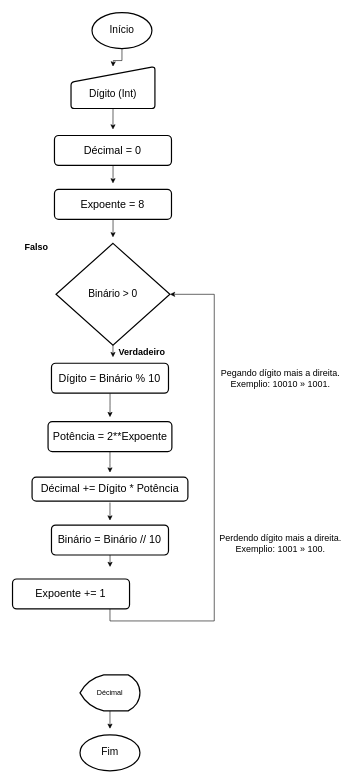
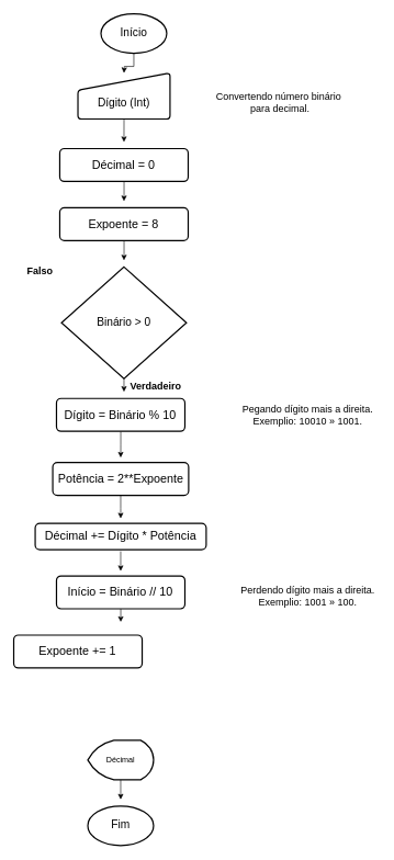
  <mxCell id="0" />
  <mxCell id="1" parent="0" />
  <mxCell id="2" style="edgeStyle=orthogonalEdgeStyle;rounded=0;orthogonalLoop=1;jettySize=auto;html=1;fontSize=17;" parent="1" source="3" edge="1"><mxGeometry relative="1" as="geometry"><mxPoint x="188" y="110" as="targetPoint" /></mxGeometry></mxCell>
  <mxCell id="3" value="Início" style="strokeWidth=2;html=1;shape=mxgraph.flowchart.start_1;whiteSpace=wrap;fontSize=17;" parent="1" vertex="1"><mxGeometry x="153" y="20" width="100" height="60" as="geometry" /></mxCell>
  <mxCell id="4" style="edgeStyle=orthogonalEdgeStyle;rounded=0;orthogonalLoop=1;jettySize=auto;html=1;fontSize=17;" parent="1" edge="1"><mxGeometry relative="1" as="geometry"><mxPoint x="188" y="215" as="targetPoint" /><mxPoint x="188.067" y="176" as="sourcePoint" /></mxGeometry></mxCell>
  <mxCell id="5" style="edgeStyle=orthogonalEdgeStyle;rounded=0;orthogonalLoop=1;jettySize=auto;html=1;fontSize=15;" parent="1" source="6" edge="1"><mxGeometry relative="1" as="geometry"><mxPoint x="188" y="595" as="targetPoint" /></mxGeometry></mxCell>
  <mxCell id="6" value="Binário &amp;gt; 0" style="strokeWidth=2;html=1;shape=mxgraph.flowchart.decision;whiteSpace=wrap;fontSize=17;" parent="1" vertex="1"><mxGeometry x="93" y="405" width="190" height="170" as="geometry" /></mxCell>
  <mxCell id="7" value="&lt;br&gt;Dígito (Int)" style="html=1;strokeWidth=2;shape=manualInput;whiteSpace=wrap;rounded=1;size=26;arcSize=11;fontSize=17;verticalAlign=middle;labelPosition=center;verticalLabelPosition=middle;align=center;" parent="1" vertex="1"><mxGeometry x="118" y="110" width="140" height="70" as="geometry" /></mxCell>
  <mxCell id="8" style="edgeStyle=orthogonalEdgeStyle;rounded=0;orthogonalLoop=1;jettySize=auto;html=1;fontSize=18;" parent="1" source="9" edge="1"><mxGeometry relative="1" as="geometry"><mxPoint x="183.01" y="695" as="targetPoint" /></mxGeometry></mxCell>
  <mxCell id="9" value="Dígito = Binário % 10" style="rounded=1;whiteSpace=wrap;html=1;absoluteArcSize=1;arcSize=14;strokeWidth=2;fontSize=18;" parent="1" vertex="1"><mxGeometry x="85.38" y="605" width="195.25" height="50" as="geometry" /></mxCell>
  <mxCell id="10" style="edgeStyle=orthogonalEdgeStyle;rounded=0;orthogonalLoop=1;jettySize=auto;html=1;fontSize=15;" parent="1" source="11" edge="1"><mxGeometry relative="1" as="geometry"><mxPoint x="183" y="1215" as="targetPoint" /></mxGeometry></mxCell>
  <mxCell id="11" value="Décimal" style="strokeWidth=2;html=1;shape=mxgraph.flowchart.display;whiteSpace=wrap;" parent="1" vertex="1"><mxGeometry x="133" y="1125" width="100" height="60" as="geometry" /></mxCell>
  <mxCell id="12" style="edgeStyle=orthogonalEdgeStyle;rounded=0;orthogonalLoop=1;jettySize=auto;html=1;fontSize=15;" parent="1" edge="1"><mxGeometry relative="1" as="geometry"><mxPoint x="183" y="867.5" as="targetPoint" /><mxPoint x="182.996" y="837.5" as="sourcePoint" /></mxGeometry></mxCell>
  <mxCell id="13" value="Décimal += Dígito * Potência" style="rounded=1;whiteSpace=wrap;html=1;absoluteArcSize=1;arcSize=14;strokeWidth=2;fontSize=18;" parent="1" vertex="1"><mxGeometry x="53.01" y="795" width="260" height="40" as="geometry" /></mxCell>
  <mxCell id="14" style="edgeStyle=orthogonalEdgeStyle;rounded=0;orthogonalLoop=1;jettySize=auto;html=1;fontSize=15;" parent="1" source="15" edge="1"><mxGeometry relative="1" as="geometry"><mxPoint x="182.995" y="787.5" as="targetPoint" /></mxGeometry></mxCell>
  <mxCell id="15" value="Potência = 2**Expoente" style="rounded=1;whiteSpace=wrap;html=1;absoluteArcSize=1;arcSize=14;strokeWidth=2;fontSize=18;" parent="1" vertex="1"><mxGeometry x="79.69" y="702.5" width="206.61" height="50" as="geometry" /></mxCell>
  <mxCell id="16" value="Pegando dígito mais a direita.&lt;br style=&quot;font-size: 15px;&quot;&gt;Exemplio: 10010 » 1001." style="text;html=1;align=center;verticalAlign=middle;resizable=0;points=[];autosize=1;fontSize=15;fontStyle=0;labelBorderColor=none;" parent="1" vertex="1"><mxGeometry x="362" y="610" width="210" height="40" as="geometry" /></mxCell>
  <mxCell id="17" style="edgeStyle=orthogonalEdgeStyle;rounded=0;orthogonalLoop=1;jettySize=auto;html=1;fontSize=18;" parent="1" source="18" edge="1"><mxGeometry relative="1" as="geometry"><mxPoint x="188" y="395" as="targetPoint" /></mxGeometry></mxCell>
  <mxCell id="18" value="Expoente = 8" style="rounded=1;whiteSpace=wrap;html=1;absoluteArcSize=1;arcSize=14;strokeWidth=2;fontSize=18;" parent="1" vertex="1"><mxGeometry x="90.38" y="315" width="195.25" height="50" as="geometry" /></mxCell>
  <mxCell id="19" style="edgeStyle=orthogonalEdgeStyle;rounded=0;orthogonalLoop=1;jettySize=auto;html=1;fontSize=18;" parent="1" source="20" edge="1"><mxGeometry relative="1" as="geometry"><mxPoint x="188" y="305" as="targetPoint" /><Array as="points"><mxPoint x="188" y="295" /><mxPoint x="188" y="295" /></Array></mxGeometry></mxCell>
  <mxCell id="20" value="Décimal = 0" style="rounded=1;whiteSpace=wrap;html=1;absoluteArcSize=1;arcSize=14;strokeWidth=2;fontSize=18;" parent="1" vertex="1"><mxGeometry x="90.37" y="225" width="195.25" height="50" as="geometry" /></mxCell>
+ <mxCell id="21" value="Convertendo número binário&lt;br&gt;&amp;nbsp;para decimal." style="text;html=1;align=center;verticalAlign=middle;resizable=0;points=[];autosize=1;fontSize=15;fontStyle=0;labelBorderColor=none;" parent="1" vertex="1"><mxGeometry x="318" y="135" width="210" height="40" as="geometry" /></mxCell>
  <mxCell id="22" style="edgeStyle=orthogonalEdgeStyle;rounded=0;orthogonalLoop=1;jettySize=auto;html=1;" parent="1" source="23" edge="1"><mxGeometry relative="1" as="geometry"><mxPoint x="183.015" y="945" as="targetPoint" /></mxGeometry></mxCell>
- <mxCell id="23" value="Binário = Binário // 10" style="rounded=1;whiteSpace=wrap;html=1;absoluteArcSize=1;arcSize=14;strokeWidth=2;fontSize=18;" parent="1" vertex="1"><mxGeometry x="85.39" y="875" width="195.25" height="50" as="geometry" /></mxCell>
+ <mxCell id="23" value="Início = Binário // 10" style="rounded=1;whiteSpace=wrap;html=1;absoluteArcSize=1;arcSize=14;strokeWidth=2;fontSize=18;" parent="1" vertex="1"><mxGeometry x="85.39" y="875" width="195.25" height="50" as="geometry" /></mxCell>
  <mxCell id="24" value="Perdendo dígito mais a direita.&lt;br style=&quot;font-size: 15px&quot;&gt;Exemplio: 1001 » 100." style="text;html=1;align=center;verticalAlign=middle;resizable=0;points=[];autosize=1;fontSize=15;fontStyle=0;labelBorderColor=none;" parent="1" vertex="1"><mxGeometry x="357" y="885" width="220" height="40" as="geometry" /></mxCell>
  <mxCell id="25" value="Verdadeiro" style="text;html=1;align=center;verticalAlign=middle;resizable=0;points=[];autosize=1;fontSize=15;fontStyle=1" parent="1" vertex="1"><mxGeometry x="190.62" y="575" width="90" height="20" as="geometry" /></mxCell>
  <mxCell id="26" value="Falso" style="text;html=1;align=center;verticalAlign=middle;resizable=0;points=[];autosize=1;fontSize=15;fontStyle=1" parent="1" vertex="1"><mxGeometry x="35.37" y="400" width="50" height="20" as="geometry" /></mxCell>
  <mxCell id="27" value="Fim" style="strokeWidth=2;html=1;shape=mxgraph.flowchart.start_1;whiteSpace=wrap;fontSize=17;" parent="1" vertex="1"><mxGeometry x="133" y="1225" width="100" height="60" as="geometry" /></mxCell>
- <mxCell id="28" style="edgeStyle=orthogonalEdgeStyle;rounded=0;orthogonalLoop=1;jettySize=auto;html=1;entryX=1;entryY=0.5;entryDx=0;entryDy=0;entryPerimeter=0;" parent="1" source="29" target="6" edge="1"><mxGeometry relative="1" as="geometry"><Array as="points"><mxPoint x="183" y="1035" /><mxPoint x="357" y="1035" /><mxPoint x="357" y="490" /></Array></mxGeometry></mxCell>
  <mxCell id="29" value="Expoente += 1" style="rounded=1;whiteSpace=wrap;html=1;absoluteArcSize=1;arcSize=14;strokeWidth=2;fontSize=18;" parent="1" vertex="1"><mxGeometry x="20.39" y="965" width="195.25" height="50" as="geometry" /></mxCell>
